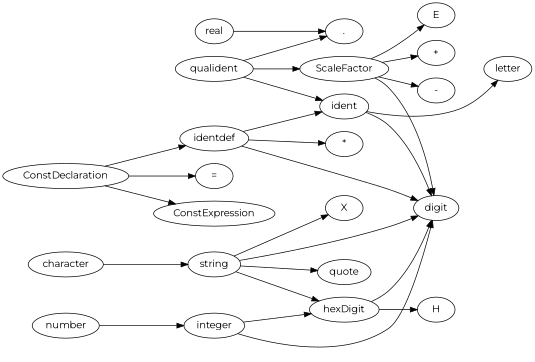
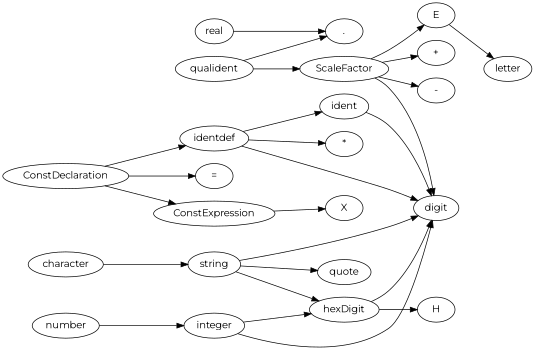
  digraph {
    fontname=Montserrat
    rankdir=LR
    node [fontname=Montserrat]
    edge [fontname=Montserrat]
    hexDigit
    digit
    H
    ident
    letter
    qualident
    "."
    ScaleFactor
    identdef
    "*"
    integer
    real
    E
    "+"
    "-"
    number
    string
    quote
    X
    character
    ConstDeclaration
    "="
    ConstExpression
    hexDigit -> digit
    hexDigit -> H
    ident -> digit
-   ident -> letter
-   qualident -> ident
+   E -> letter
    qualident -> "."
    qualident -> ScaleFactor
    ScaleFactor -> digit
    ScaleFactor -> E
    ScaleFactor -> "+"
    ScaleFactor -> "-"
    identdef -> digit
    identdef -> ident
    identdef -> "*"
    integer -> hexDigit
    integer -> digit
    real -> "."
    number -> integer
    string -> hexDigit
    string -> digit
    string -> quote
-   string -> X
+   ConstExpression -> X
    character -> string
    ConstDeclaration -> identdef
    ConstDeclaration -> "="
    ConstDeclaration -> ConstExpression
  }
